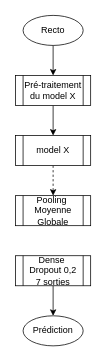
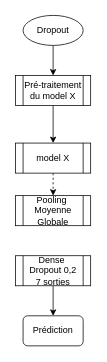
  <mxCell id="0" />
  <mxCell id="1" parent="0" />
  <mxCell id="2" style="edgeStyle=orthogonalEdgeStyle;rounded=0;orthogonalLoop=1;jettySize=auto;html=1;exitX=0.5;exitY=1;exitDx=0;exitDy=0;entryX=0.5;entryY=0;entryDx=0;entryDy=0;" parent="1" source="3" target="5" edge="1"><mxGeometry relative="1" as="geometry" /></mxCell>
- <mxCell id="3" value="Recto" style="ellipse;whiteSpace=wrap;html=1;" parent="1" vertex="1"><mxGeometry x="30" y="20" width="80" height="40" as="geometry" /></mxCell>
+ <mxCell id="3" value="Dropout" style="ellipse;whiteSpace=wrap;html=1;" parent="1" vertex="1"><mxGeometry x="30" y="20" width="80" height="40" as="geometry" /></mxCell>
  <mxCell id="4" style="edgeStyle=orthogonalEdgeStyle;rounded=0;orthogonalLoop=1;jettySize=auto;html=1;exitX=0.5;exitY=1;exitDx=0;exitDy=0;" parent="1" source="5" target="7" edge="1"><mxGeometry relative="1" as="geometry" /></mxCell>
  <mxCell id="5" value="Pré-traitement du model X" style="shape=process;whiteSpace=wrap;html=1;backgroundOutline=1;" parent="1" vertex="1"><mxGeometry x="20" y="100" width="100" height="40" as="geometry" /></mxCell>
  <mxCell id="6" style="edgeStyle=orthogonalEdgeStyle;rounded=0;orthogonalLoop=1;jettySize=auto;html=1;exitX=0.5;exitY=1;exitDx=0;exitDy=0;entryX=0.5;entryY=0;entryDx=0;entryDy=0;dashed=1;" parent="1" source="7" target="8" edge="1"><mxGeometry relative="1" as="geometry" /></mxCell>
- <mxCell id="7" value="model X" style="shape=process;whiteSpace=wrap;html=1;backgroundOutline=1;" parent="1" vertex="1"><mxGeometry x="20" y="180" width="100" height="40" as="geometry" /></mxCell>
+ <mxCell id="7" value="model X" style="shape=process;whiteSpace=wrap;html=1;backgroundOutline=1;" parent="1" vertex="1"><mxGeometry x="20" y="190" width="100" height="40" as="geometry" /></mxCell>
  <mxCell id="8" value="Pooling&amp;nbsp;&lt;br&gt;Moyenne&lt;br&gt;Globale" style="shape=process;whiteSpace=wrap;html=1;backgroundOutline=1;" parent="1" vertex="1"><mxGeometry x="20" y="260" width="100" height="40" as="geometry" /></mxCell>
  <mxCell id="9" style="edgeStyle=orthogonalEdgeStyle;rounded=0;orthogonalLoop=1;jettySize=auto;html=1;exitX=0.5;exitY=1;exitDx=0;exitDy=0;" parent="1" source="10" target="11" edge="1"><mxGeometry relative="1" as="geometry" /></mxCell>
  <mxCell id="10" value="Dense&amp;nbsp;&lt;br&gt;Dropout 0,2&lt;br&gt;7 sorties" style="shape=process;whiteSpace=wrap;html=1;backgroundOutline=1;" parent="1" vertex="1"><mxGeometry x="20" y="340" width="100" height="40" as="geometry" /></mxCell>
- <mxCell id="11" value="Prédiction" style="ellipse;whiteSpace=wrap;html=1;" parent="1" vertex="1"><mxGeometry x="30" y="420" width="80" height="40" as="geometry" /></mxCell>
+ <mxCell id="11" value="Prédiction" style="whiteSpace=wrap;html=1;rounded=1;" parent="1" vertex="1"><mxGeometry x="30" y="420" width="80" height="40" as="geometry" /></mxCell>
